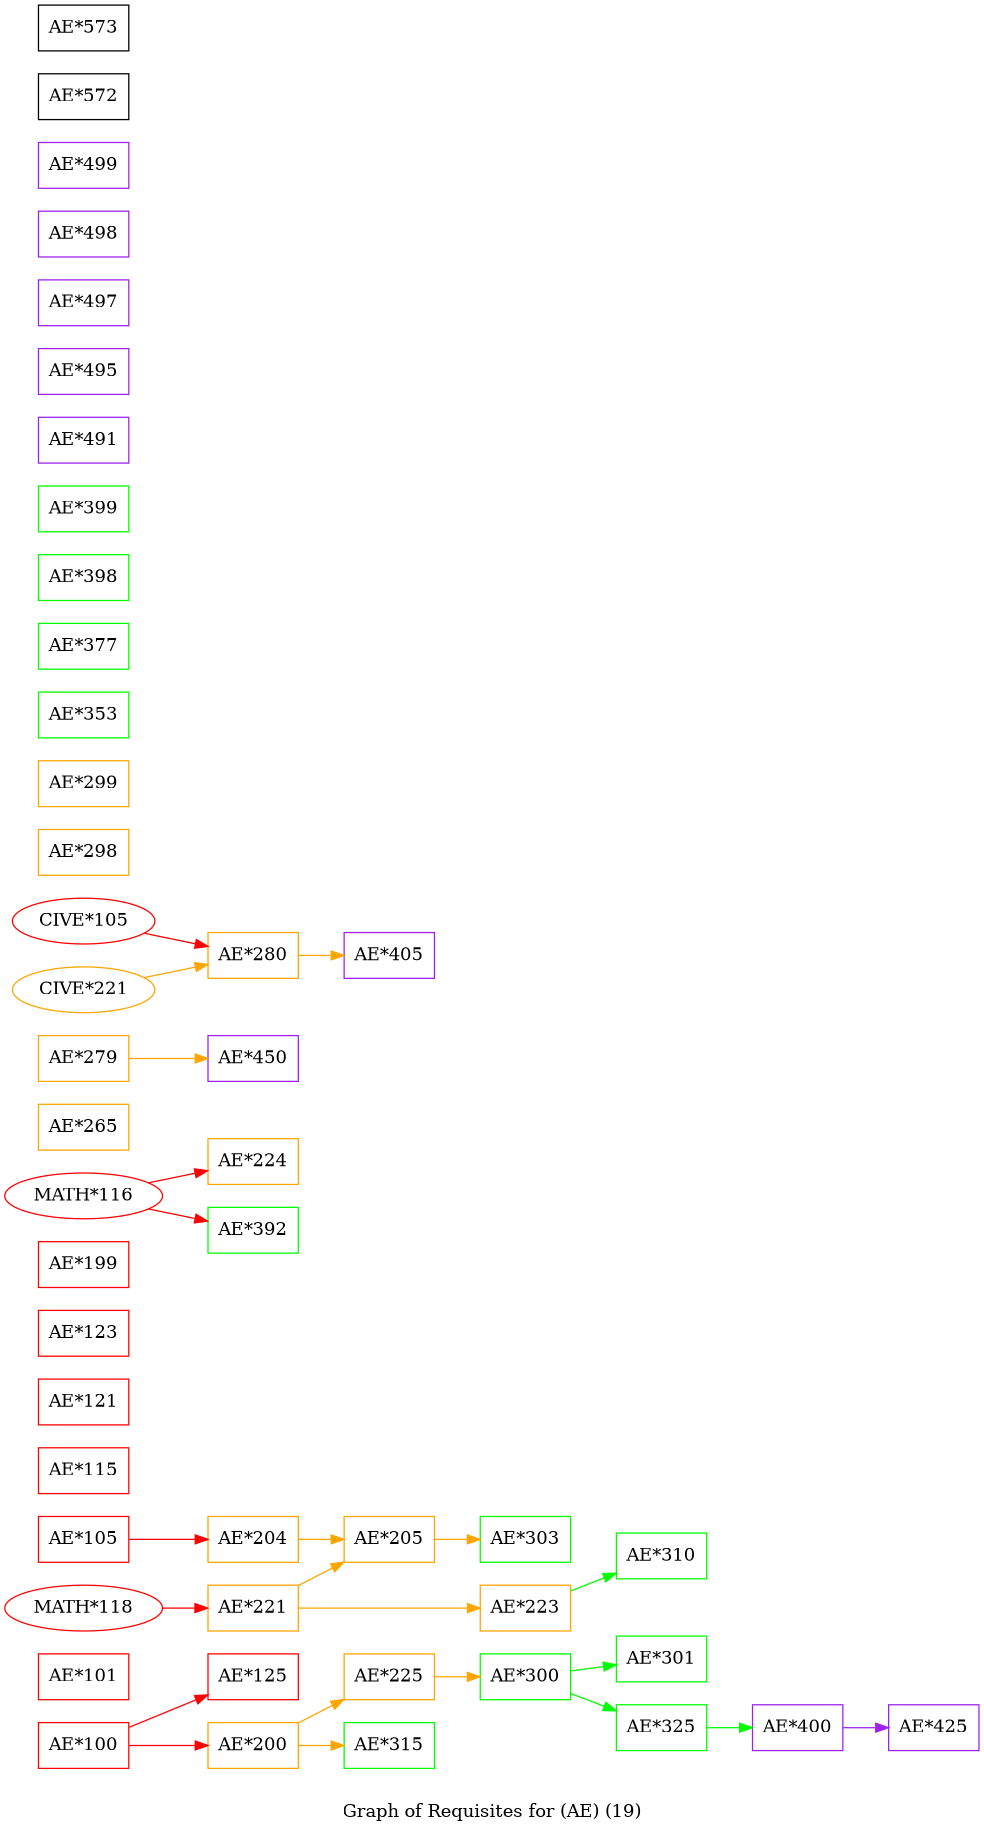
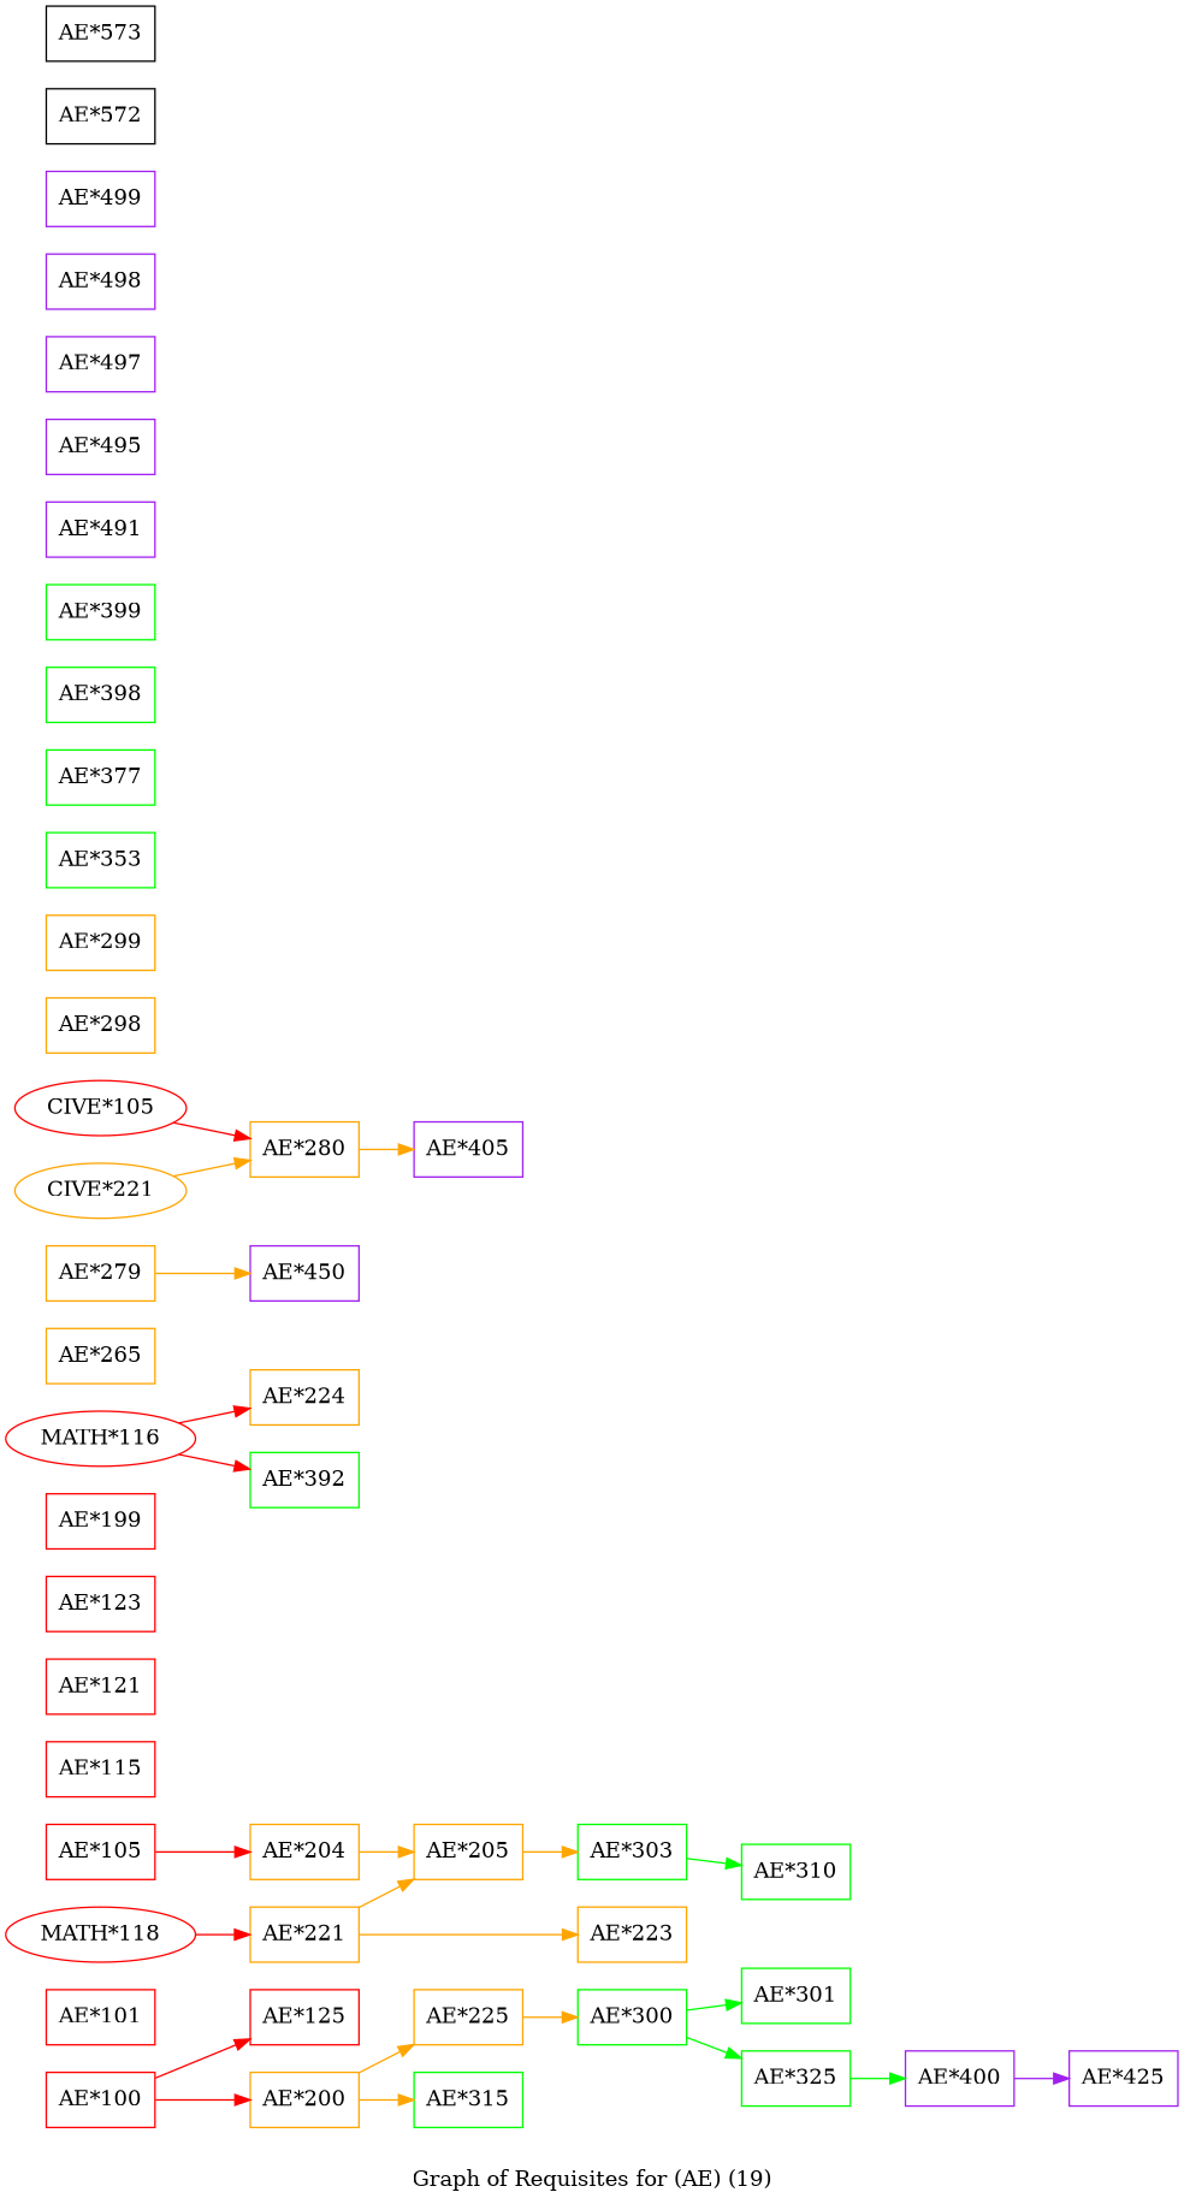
  strict digraph {
    label="Graph of Requisites for (AE) (19)"
    rankdir=LR
    node [color=orange shape=box]
    edge [color=orange]
    "AE*100" [color=red height=0.5 width=0.98611]
    "AE*125" [color=red height=0.5 width=0.98611]
    "AE*200" [height=0.5 width=0.98611]
    "AE*225" [height=0.5 width=0.98611]
    "AE*315" [color=green height=0.5 width=0.98611]
    "AE*300" [color=green height=0.5 width=0.98611]
    "AE*301" [color=green height=0.5 width=0.98611]
    "AE*325" [color=green height=0.5 width=0.98611]
    "AE*101" [color=red height=0.5 width=0.98611]
    "AE*105" [color=red height=0.5 width=0.98611]
    "AE*204" [height=0.5 width=0.98611]
    "AE*205" [height=0.5 width=0.98611]
    "AE*303" [color=green height=0.5 width=0.98611]
    "AE*310" [color=green height=0.5 width=0.98611]
    "AE*115" [color=red height=0.5 width=0.98611]
    "AE*121" [color=red height=0.5 width=0.98611]
    "AE*123" [color=red height=0.5 width=0.98611]
    "AE*400" [color=purple height=0.5 width=0.98611]
    "AE*199" [color=red height=0.5 width=0.98611]
    "AE*425" [color=purple height=0.5 width=0.98611]
    "AE*221" [height=0.5 width=0.98611]
    "AE*223" [height=0.5 width=0.98611]
    "MATH*118" [color=red height=0.5 width=1.7151 shape=""]
    "AE*224" [height=0.5 width=0.98611]
    "MATH*116" [color=red height=0.5 width=1.7151 shape=""]
    "AE*392" [color=green height=0.5 width=0.98611]
    "AE*265" [height=0.5 width=0.98611]
    "AE*279" [height=0.5 width=0.98611]
    "AE*450" [color=purple height=0.5 width=0.98611]
    "AE*280" [height=0.5 width=0.98611]
    "AE*405" [color=purple height=0.5 width=0.98611]
    "CIVE*105" [color=red height=0.5 width=1.5526 shape=""]
    "CIVE*221" [height=0.5 width=1.5526 shape=""]
    "AE*298" [height=0.5 width=0.98611]
    "AE*299" [height=0.5 width=0.98611]
    "AE*353" [color=green height=0.5 width=0.98611]
    "AE*377" [color=green height=0.5 width=0.98611]
    "AE*398" [color=green height=0.5 width=0.98611]
    "AE*399" [color=green height=0.5 width=0.98611]
    "AE*491" [color=purple height=0.5 width=0.98611]
    "AE*495" [color=purple height=0.5 width=0.98611]
    "AE*497" [color=purple height=0.5 width=0.98611]
    "AE*498" [color=purple height=0.5 width=0.98611]
    "AE*499" [color=purple height=0.5 width=0.98611]
    "AE*572" [height=0.5 width=0.98611 color=""]
    "AE*573" [height=0.5 width=0.98611 color=""]
    "AE*100" -> "AE*125" [color=red]
    "AE*100" -> "AE*200" [color=red]
    "AE*200" -> "AE*225"
    "AE*200" -> "AE*315"
    "AE*225" -> "AE*300"
    "AE*300" -> "AE*301" [color=green]
    "AE*300" -> "AE*325" [color=green]
    "AE*325" -> "AE*400" [color=green]
    "AE*105" -> "AE*204" [color=red]
    "AE*204" -> "AE*205"
    "AE*205" -> "AE*303"
-   "AE*223" -> "AE*310" [color=green]
+   "AE*303" -> "AE*310" [color=green]
    "AE*400" -> "AE*425" [color=purple]
    "AE*221" -> "AE*205"
    "AE*221" -> "AE*223"
    "MATH*118" -> "AE*221" [color=red]
    "MATH*116" -> "AE*224" [color=red]
    "MATH*116" -> "AE*392" [color=red]
    "AE*279" -> "AE*450"
    "AE*280" -> "AE*405"
    "CIVE*105" -> "AE*280" [color=red]
    "CIVE*221" -> "AE*280"
  }
